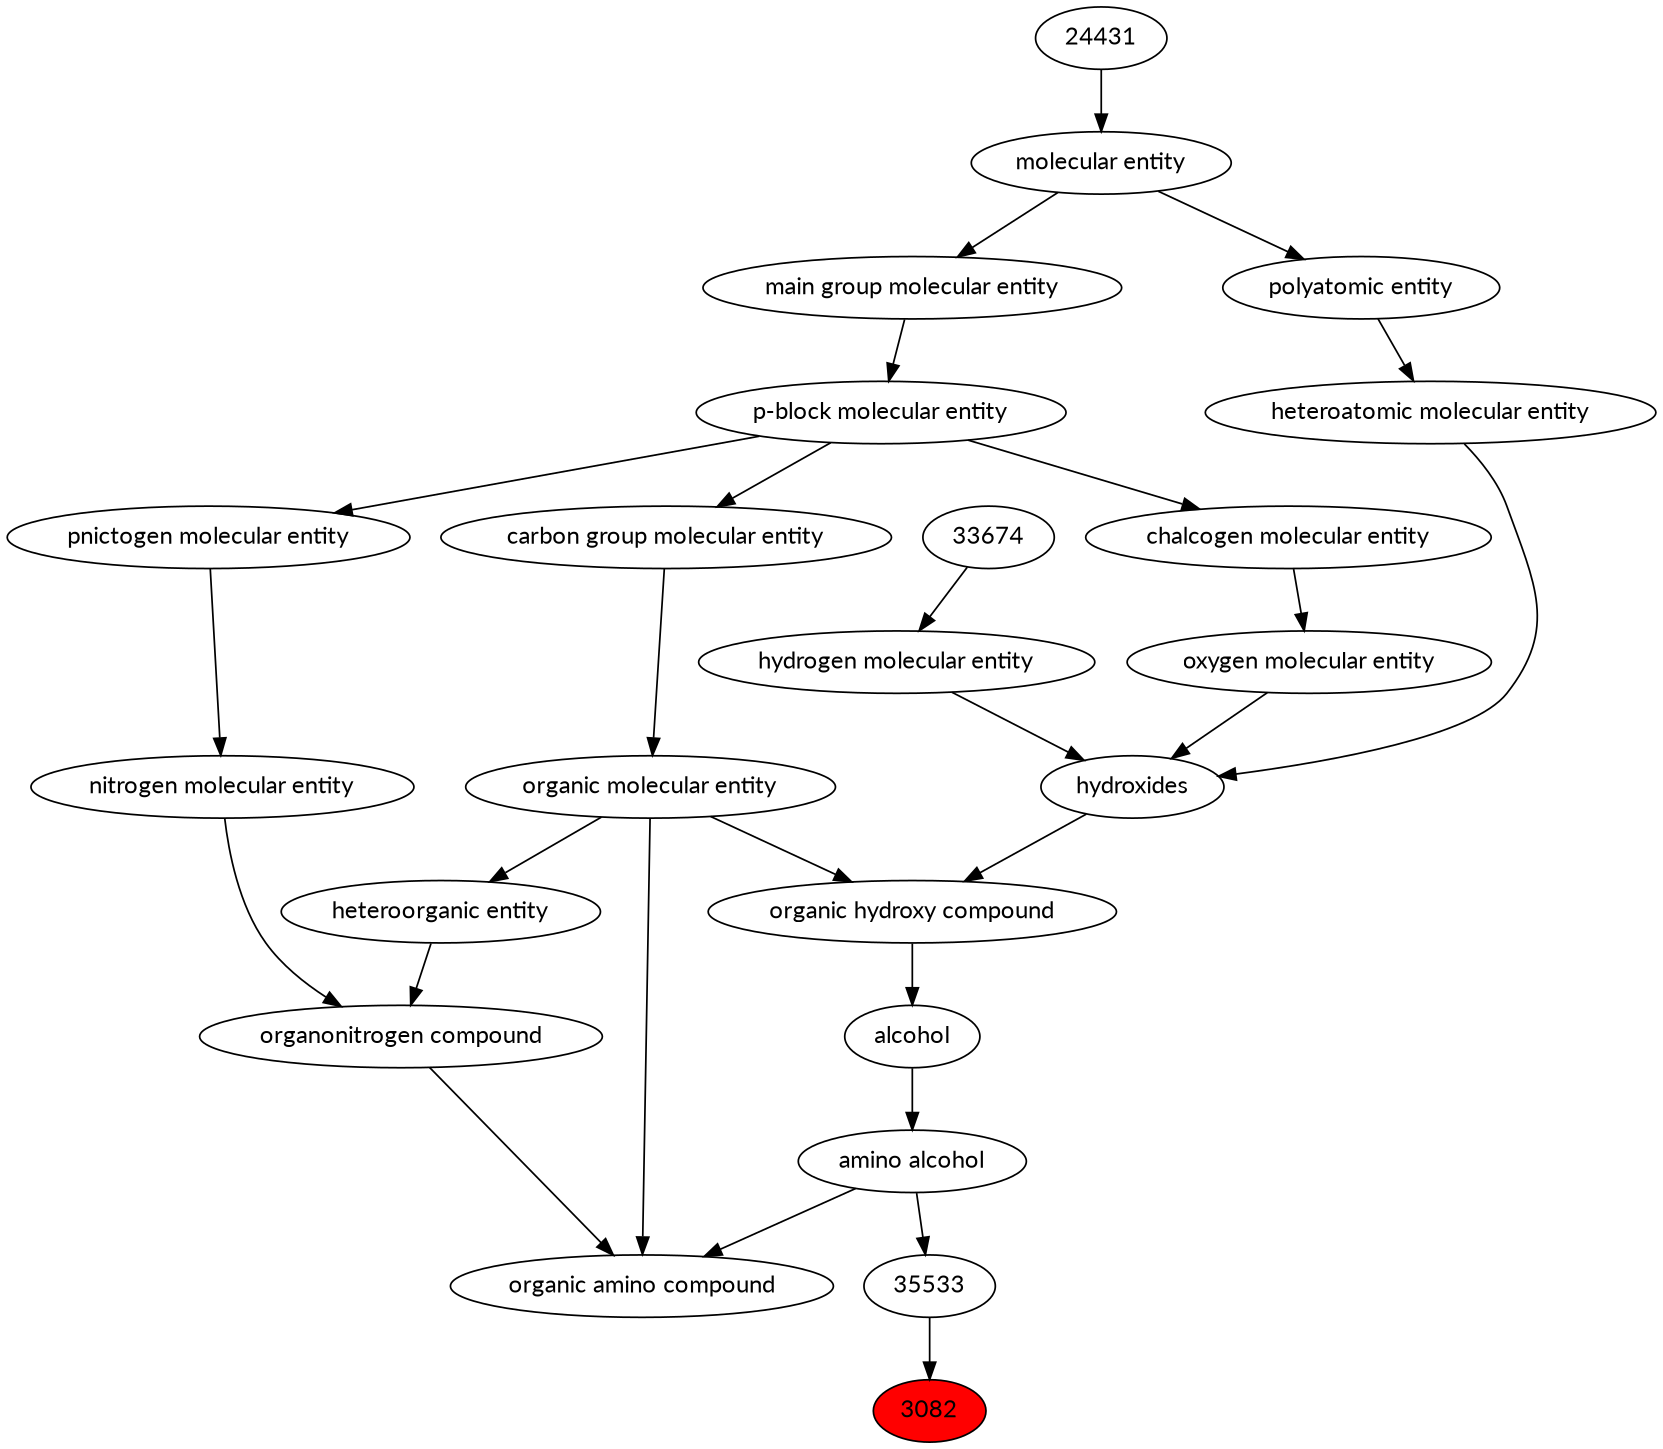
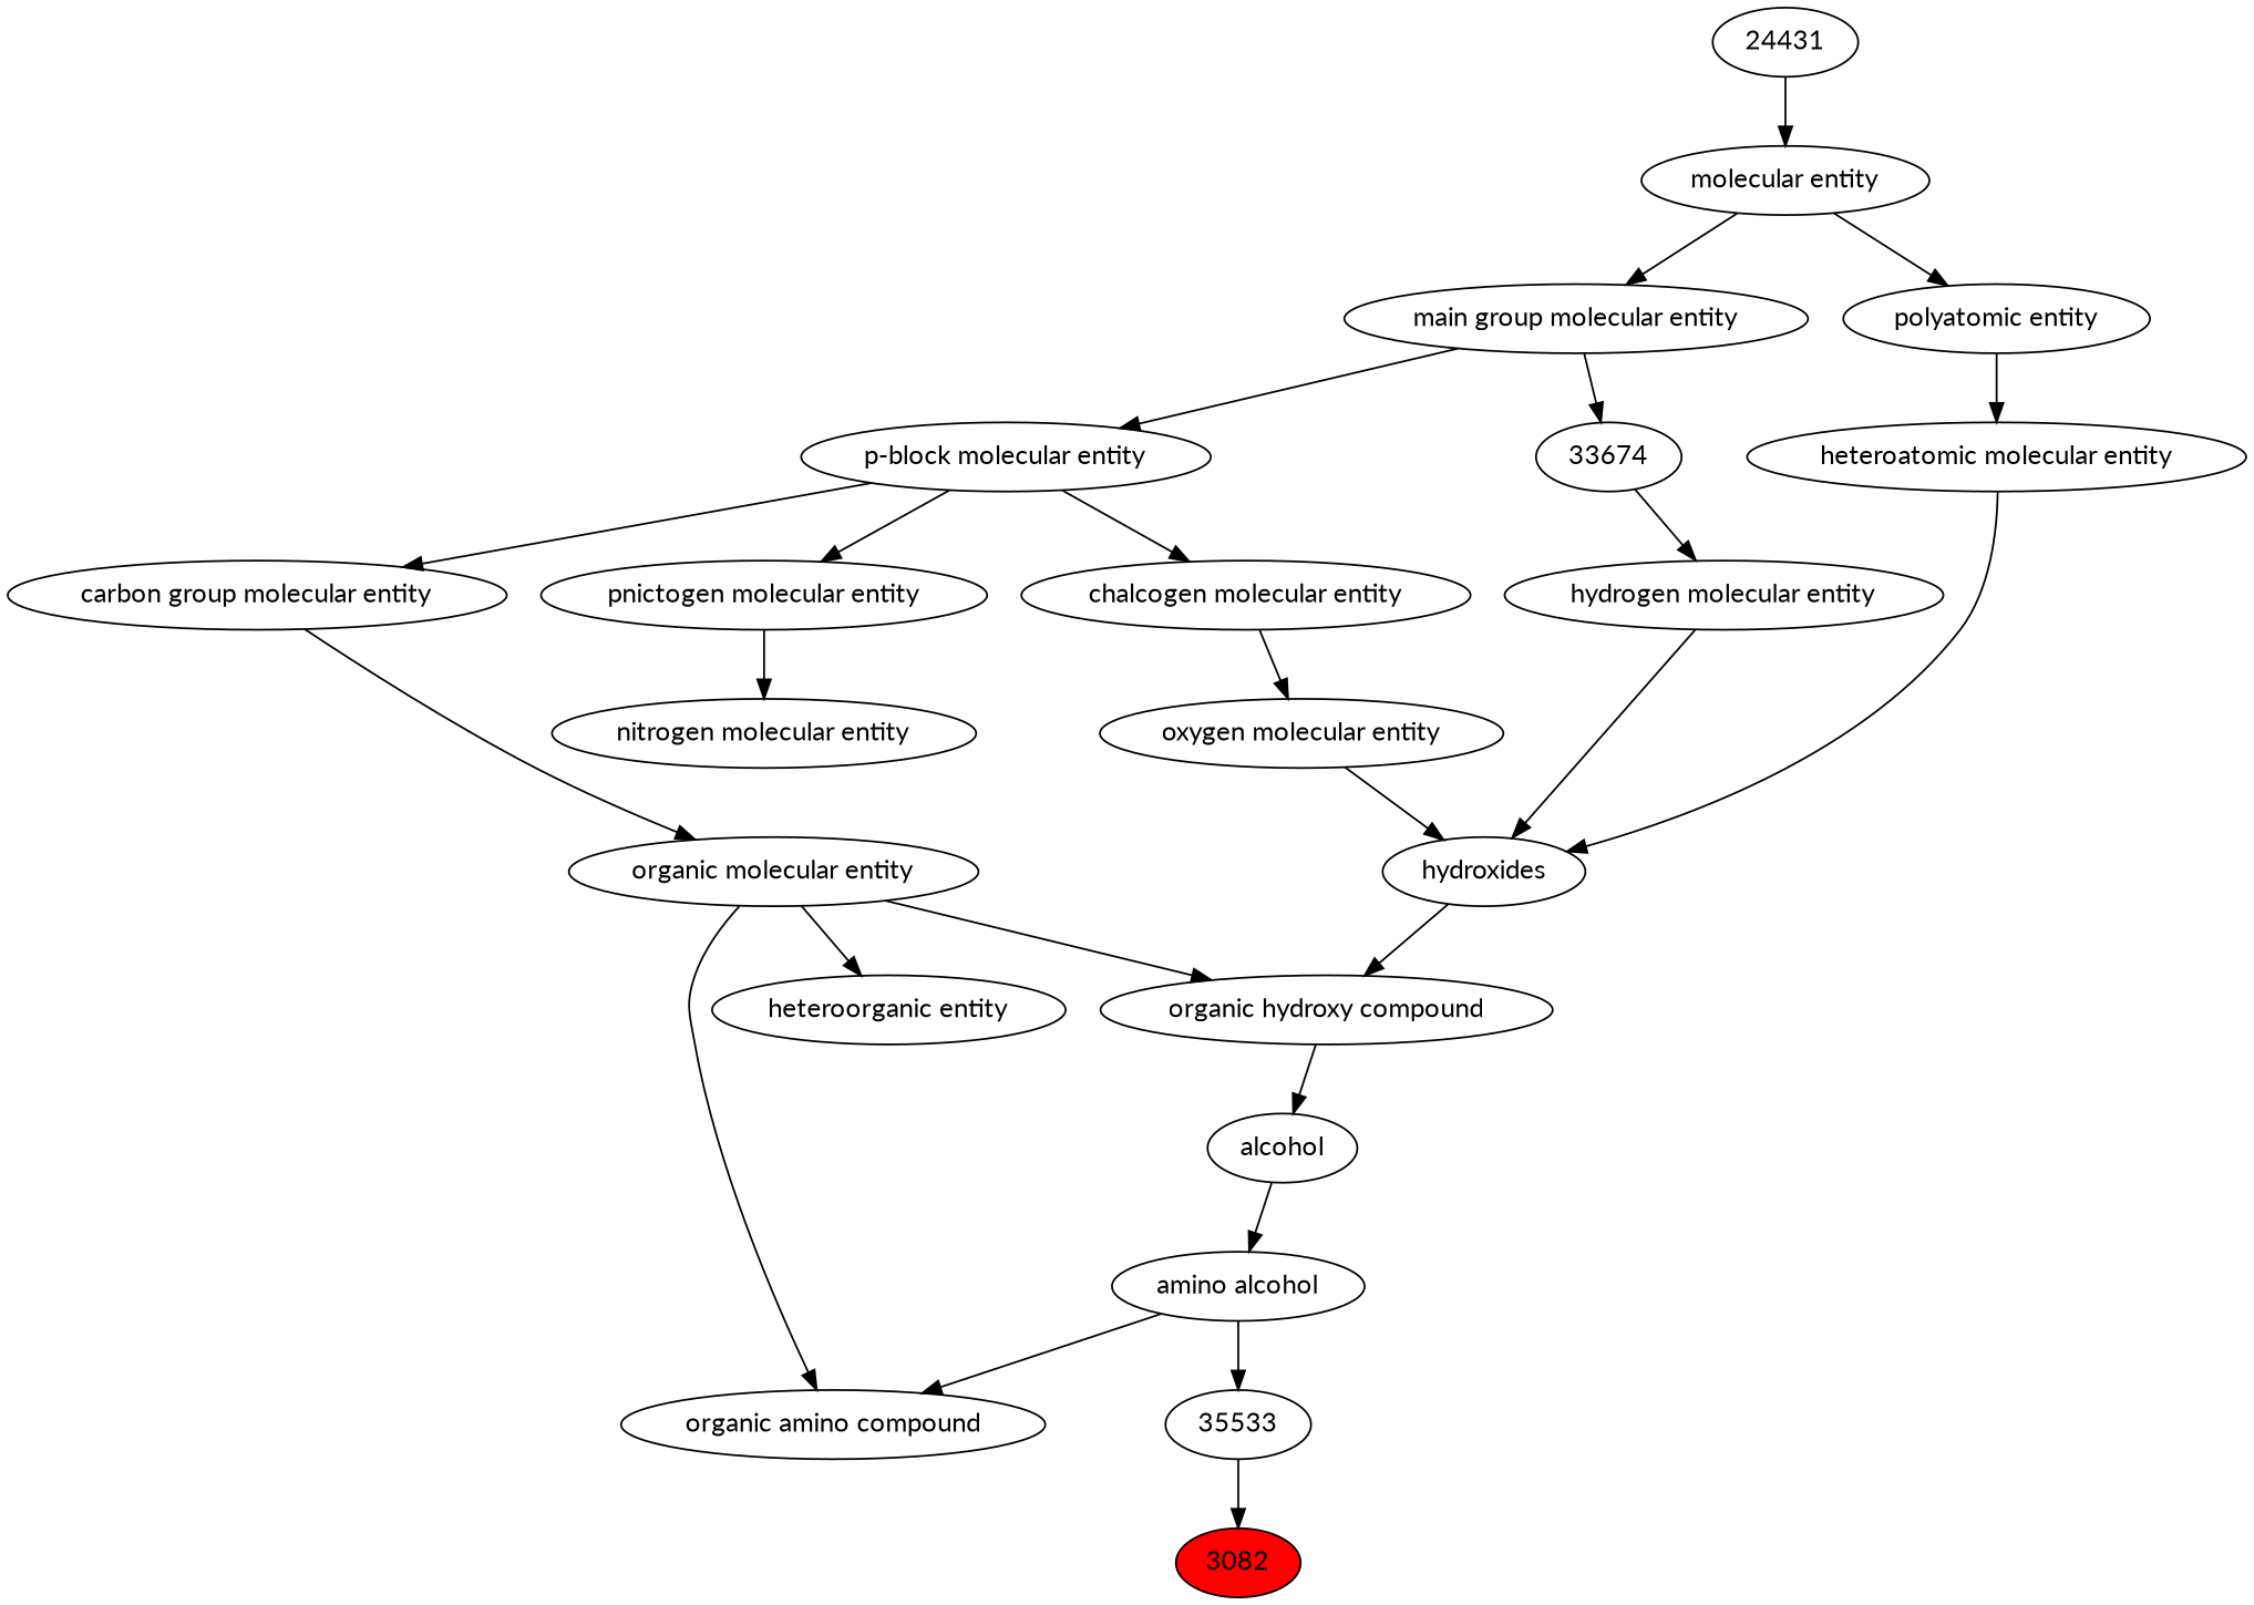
  digraph {
    fontname=Lato
    node [fontname=Lato]
    edge [fontname=Lato]
    n1 [fillcolor=red label=3082 style=filled]
    n2 [label=35533]
    n3 [label="amino alcohol"]
    n4 [label="organic amino compound"]
    n5 [label=alcohol]
    n6 [label="organic molecular entity"]
    n7 [label="organic hydroxy compound"]
    n8 [label="heteroorganic entity"]
-   n9 [label="organonitrogen compound"]
    n10 [label="carbon group molecular entity"]
    n11 [label="nitrogen molecular entity"]
    n12 [label=hydroxides]
    n13 [label="p-block molecular entity"]
    n14 [label="pnictogen molecular entity"]
    n15 [label="chalcogen molecular entity"]
    n16 [label="oxygen molecular entity"]
    n17 [label="hydrogen molecular entity"]
    n18 [label="heteroatomic molecular entity"]
    n19 [label="main group molecular entity"]
    n20 [label=33674]
    n21 [label="polyatomic entity"]
    n22 [label="molecular entity"]
    n23 [label=24431]
    n2 -> n1
    n3 -> n2
    n3 -> n4
    n5 -> n3
    n6 -> n4
    n6 -> n7
    n6 -> n8
    n7 -> n5
-   n8 -> n9
-   n9 -> n4
    n10 -> n6
-   n11 -> n9
    n12 -> n7
    n13 -> n10
    n13 -> n14
    n13 -> n15
    n14 -> n11
    n15 -> n16
    n16 -> n12
    n17 -> n12
    n18 -> n12
    n19 -> n13
+   n19 -> n20
    n20 -> n17
    n21 -> n18
    n22 -> n19
    n22 -> n21
    n23 -> n22
  }
